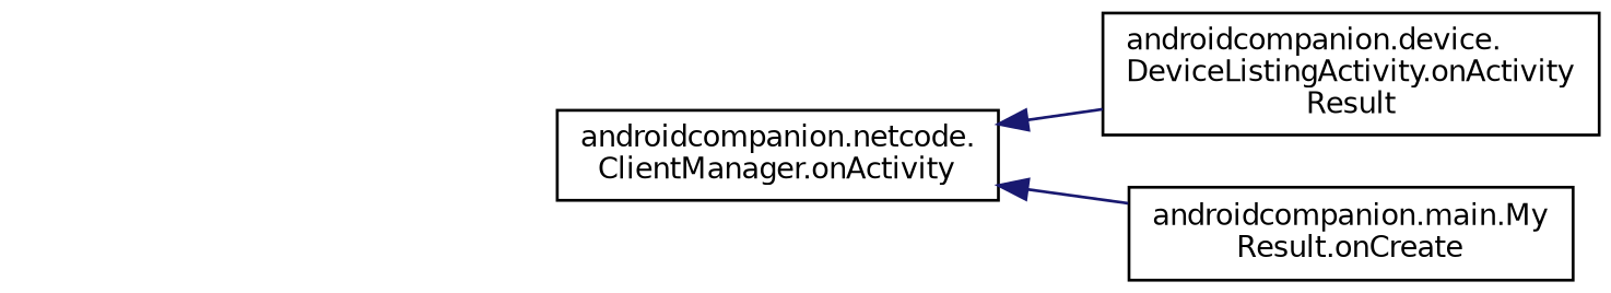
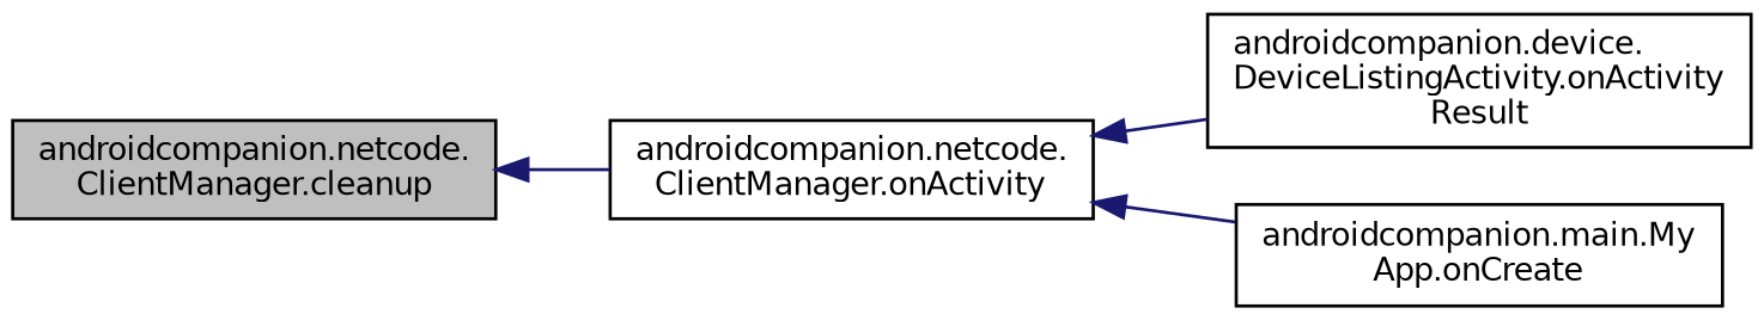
  digraph {
    rankdir=LR
    node [color=black fillcolor=white fontname=Helvetica fontsize=10 shape=record style=filled]
    edge [color=midnightblue dir=back fontname=Helvetica fontsize=10 labelfontname=Helvetica labelfontsize=10 style=solid]
+   n1 [fillcolor=grey75 fontcolor=black height=0.2 label="androidcompanion.netcode.\lClientManager.cleanup" width=0.4]
    n2 [height=0.2 label="androidcompanion.netcode.\lClientManager.onActivity" width=0.4]
    n3 [height=0.2 label="androidcompanion.device.\lDeviceListingActivity.onActivity\lResult" width=0.4]
-   n4 [height=0.2 label="androidcompanion.main.My\lResult.onCreate" width=0.4]
+   n4 [height=0.2 label="androidcompanion.main.My\lApp.onCreate" width=0.4]
+   n1 -> n2
    n2 -> n3
    n2 -> n4
  }
